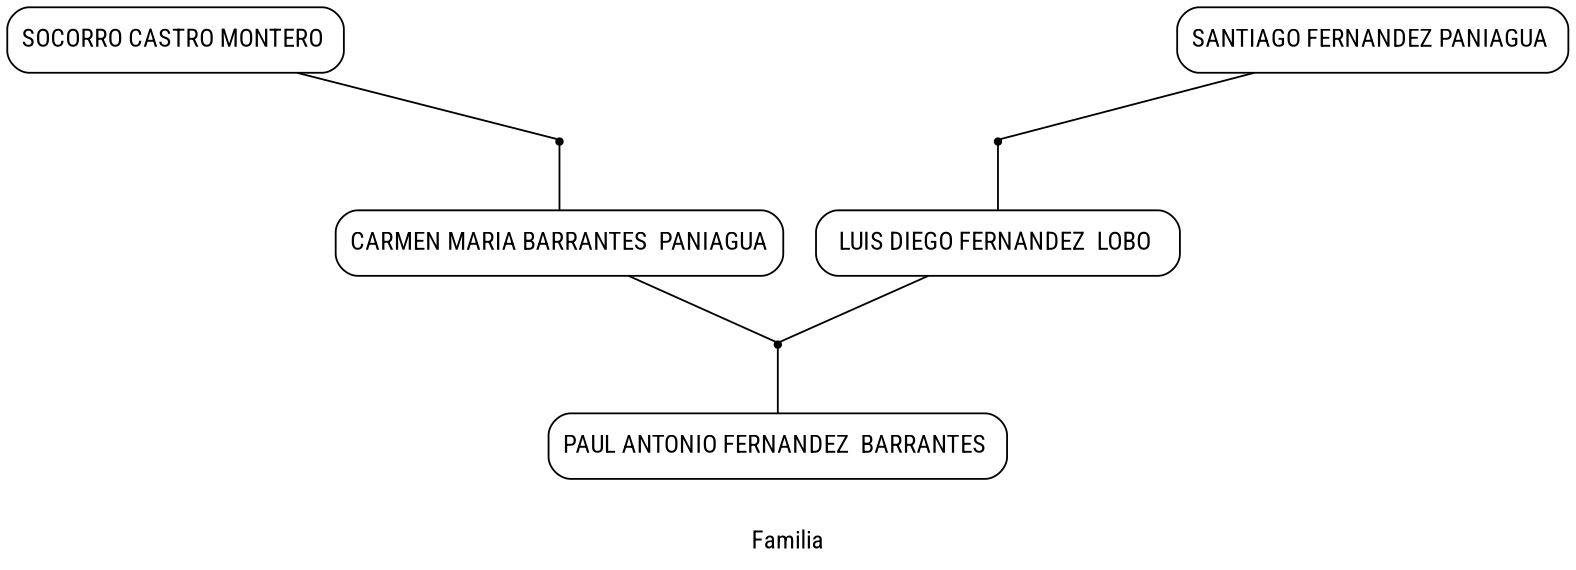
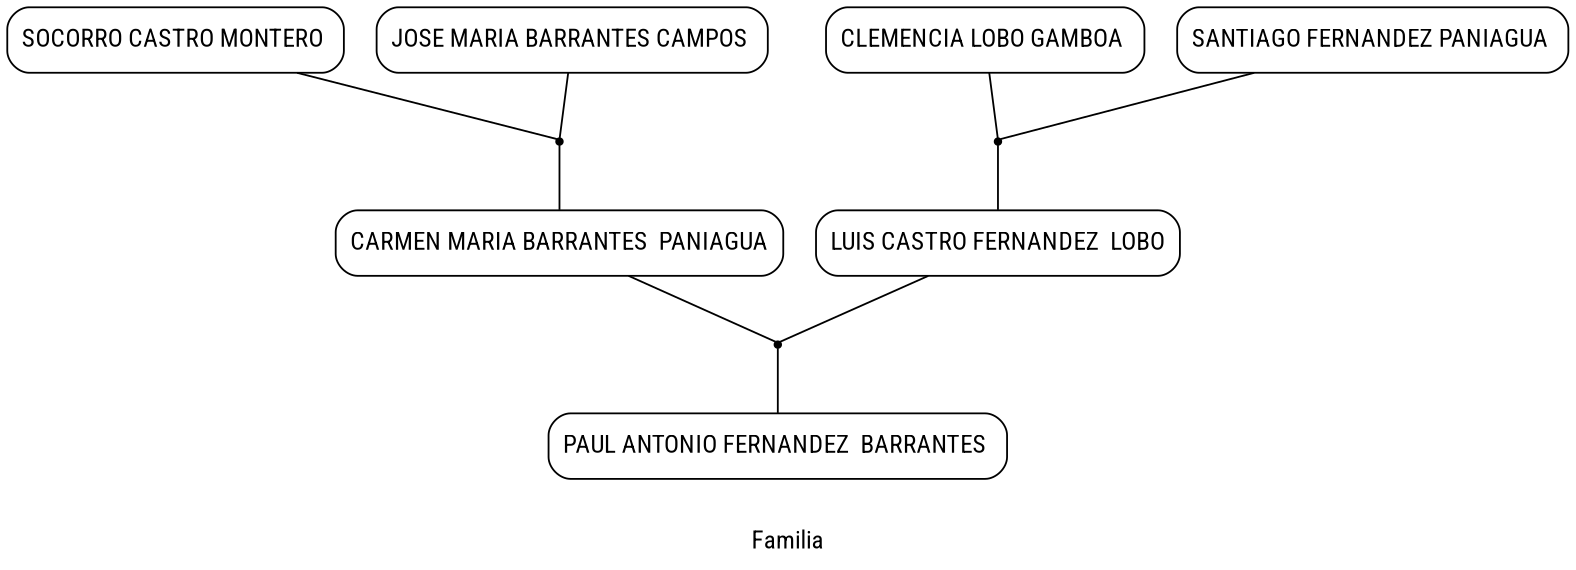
  strict digraph {
    diredgeconstraints=true
    fontname="Roboto Condensed"
    label=Familia
    node [fontname="Roboto Condensed" shape=box style=rounded]
    edge [arrowhead=none fontname="Roboto Condensed"]
    "PAUL ANTONIO FERNANDEZ  BARRANTES CARMEN MARIA BARRANTES  CASTRO LUIS DIEGO FERNANDEZ  LOBO " [shape=point]
    "PAUL ANTONIO FERNANDEZ  BARRANTES "
    n3 [label="CARMEN MARIA BARRANTES  PANIAGUA"]
-   "LUIS DIEGO FERNANDEZ  LOBO "
+   "LUIS DIEGO FERNANDEZ  LOBO " [label="LUIS CASTRO FERNANDEZ  LOBO"]
    "CARMEN MARIA BARRANTES  CASTRO SOCORRO CASTRO MONTERO JOSE MARIA BARRANTES CAMPOS " [shape=point]
    "SOCORRO CASTRO MONTERO "
+   "JOSE MARIA BARRANTES CAMPOS "
    "LUIS DIEGO FERNANDEZ  LOBO CLEMENCIA LOBO GAMBOA SANTIAGO FERNANDEZ PANIAGUA " [shape=point]
+   "CLEMENCIA LOBO GAMBOA "
    "SANTIAGO FERNANDEZ PANIAGUA "
    "PAUL ANTONIO FERNANDEZ  BARRANTES CARMEN MARIA BARRANTES  CASTRO LUIS DIEGO FERNANDEZ  LOBO " -> "PAUL ANTONIO FERNANDEZ  BARRANTES "
    n3 -> "PAUL ANTONIO FERNANDEZ  BARRANTES CARMEN MARIA BARRANTES  CASTRO LUIS DIEGO FERNANDEZ  LOBO "
    "LUIS DIEGO FERNANDEZ  LOBO " -> "PAUL ANTONIO FERNANDEZ  BARRANTES CARMEN MARIA BARRANTES  CASTRO LUIS DIEGO FERNANDEZ  LOBO "
    "CARMEN MARIA BARRANTES  CASTRO SOCORRO CASTRO MONTERO JOSE MARIA BARRANTES CAMPOS " -> n3
    "SOCORRO CASTRO MONTERO " -> "CARMEN MARIA BARRANTES  CASTRO SOCORRO CASTRO MONTERO JOSE MARIA BARRANTES CAMPOS "
+   "JOSE MARIA BARRANTES CAMPOS " -> "CARMEN MARIA BARRANTES  CASTRO SOCORRO CASTRO MONTERO JOSE MARIA BARRANTES CAMPOS "
    "LUIS DIEGO FERNANDEZ  LOBO CLEMENCIA LOBO GAMBOA SANTIAGO FERNANDEZ PANIAGUA " -> "LUIS DIEGO FERNANDEZ  LOBO "
+   "CLEMENCIA LOBO GAMBOA " -> "LUIS DIEGO FERNANDEZ  LOBO CLEMENCIA LOBO GAMBOA SANTIAGO FERNANDEZ PANIAGUA "
    "SANTIAGO FERNANDEZ PANIAGUA " -> "LUIS DIEGO FERNANDEZ  LOBO CLEMENCIA LOBO GAMBOA SANTIAGO FERNANDEZ PANIAGUA "
  }
